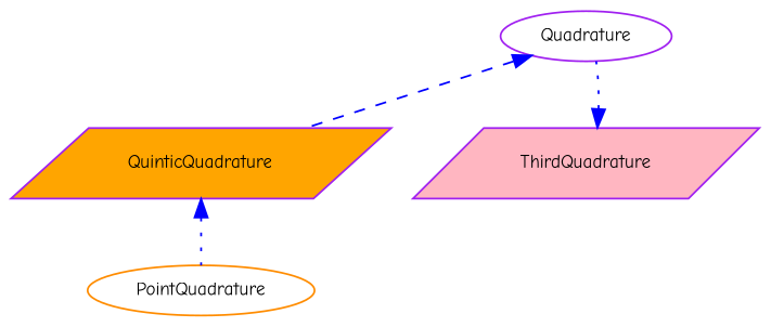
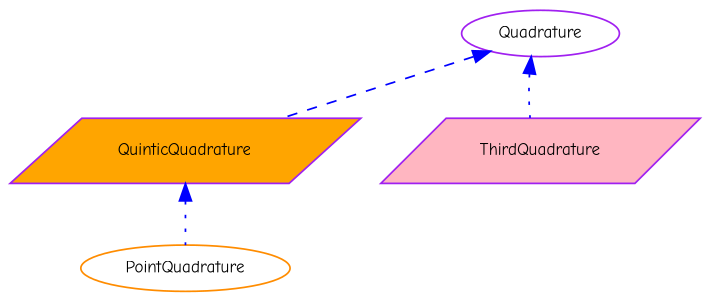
  digraph {
    fontname="Comic Neue"
    node [color=purple fillcolor=white fontname="Comic Neue" fontsize=10 shape=ellipse style=filled]
    edge [color=blue dir=back fontname="Comic Neue" fontsize=10 labelfontname=Helvetica labelfontsize=10 style=dotted]
    n1 [fontcolor=black height=0.2 label=Quadrature width=0.4]
    n2 [fillcolor=orange height=0.2 label=QuinticQuadrature shape=parallelogram width=0.4]
    n3 [fillcolor=lightpink height=0.2 label=ThirdQuadrature shape=parallelogram width=0.4]
    n4 [color=darkorange height=0.2 label=PointQuadrature width=0.4]
    n1 -> n2 [style=dashed]
-   n3 -> n1
+   n1 -> n3
    n2 -> n4
  }
